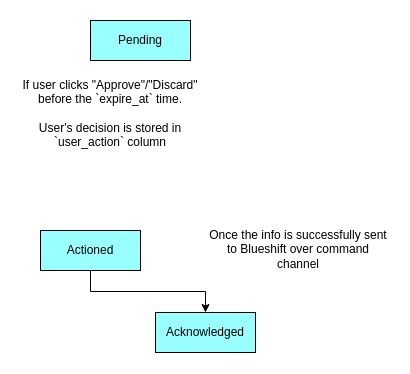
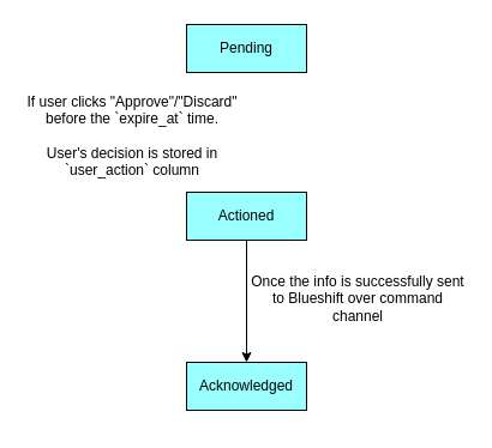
  <mxCell id="0" />
  <mxCell id="1" parent="0" />
- <mxCell id="2" value="Pending" style="rounded=0;whiteSpace=wrap;html=1;fillColor=#99FFFF;" parent="1" vertex="1"><mxGeometry x="90" y="20" width="100" height="40" as="geometry" /></mxCell>
+ <mxCell id="2" value="Pending" style="rounded=0;whiteSpace=wrap;html=1;fillColor=#99FFFF;" parent="1" vertex="1"><mxGeometry x="155" y="20" width="100" height="40" as="geometry" /></mxCell>
  <mxCell id="3" style="edgeStyle=orthogonalEdgeStyle;rounded=0;orthogonalLoop=1;jettySize=auto;html=1;exitX=0.5;exitY=1;exitDx=0;exitDy=0;" parent="1" source="4" target="5" edge="1"><mxGeometry relative="1" as="geometry" /></mxCell>
- <mxCell id="4" value="Actioned" style="rounded=0;whiteSpace=wrap;html=1;fillColor=#99FFFF;" parent="1" vertex="1"><mxGeometry x="40" y="230" width="100" height="40" as="geometry" /></mxCell>
- <mxCell id="5" value="Acknowledged" style="rounded=0;whiteSpace=wrap;html=1;fillColor=#99FFFF;" parent="1" vertex="1"><mxGeometry x="155" y="312" width="100" height="40" as="geometry" /></mxCell>
+ <mxCell id="4" value="Actioned" style="rounded=0;whiteSpace=wrap;html=1;fillColor=#99FFFF;" parent="1" vertex="1"><mxGeometry x="155" y="160" width="100" height="40" as="geometry" /></mxCell>
+ <mxCell id="5" value="Acknowledged" style="rounded=0;whiteSpace=wrap;html=1;fillColor=#99FFFF;" parent="1" vertex="1"><mxGeometry x="155" y="302" width="100" height="40" as="geometry" /></mxCell>
  <mxCell id="6" value="If user clicks &quot;Approve&quot;/&quot;Discard&quot; before the `expire_at` time.&lt;br&gt;&lt;br&gt;User's decision is stored in `user_action` column" style="text;html=1;strokeColor=none;fillColor=none;align=center;verticalAlign=middle;whiteSpace=wrap;rounded=0;" parent="1" vertex="1"><mxGeometry x="20" y="75" width="180" height="75" as="geometry" /></mxCell>
  <mxCell id="7" value="Once the info is successfully sent to Blueshift over command channel" style="text;html=1;strokeColor=none;fillColor=none;align=center;verticalAlign=middle;whiteSpace=wrap;rounded=0;" parent="1" vertex="1"><mxGeometry x="208" y="225" width="180" height="48" as="geometry" /></mxCell>
